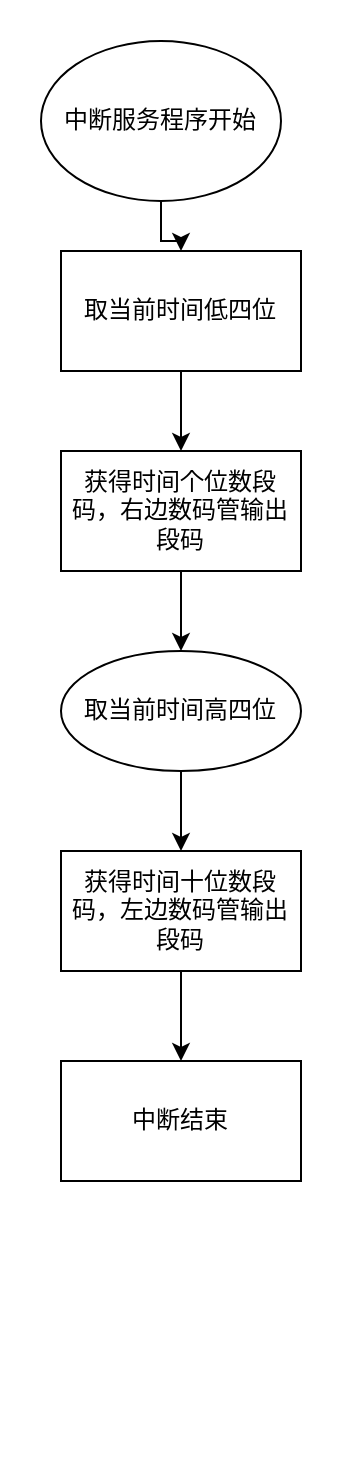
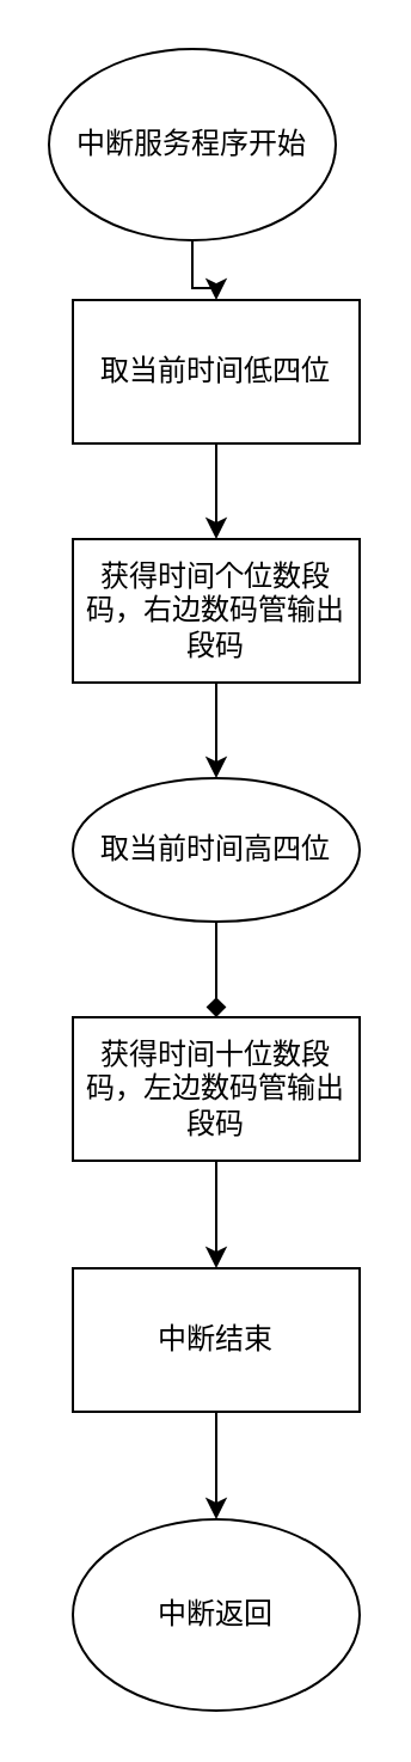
  <mxCell id="0" />
  <mxCell id="1" parent="0" />
  <mxCell id="2" value="" style="edgeStyle=orthogonalEdgeStyle;rounded=0;orthogonalLoop=1;jettySize=auto;html=1;" edge="1" parent="1" source="3" target="5"><mxGeometry relative="1" as="geometry" /></mxCell>
  <mxCell id="3" value="中断服务程序开始" style="ellipse;whiteSpace=wrap;html=1;" vertex="1" parent="1"><mxGeometry x="20" y="20" width="120" height="80" as="geometry" /></mxCell>
  <mxCell id="4" value="" style="edgeStyle=orthogonalEdgeStyle;rounded=0;orthogonalLoop=1;jettySize=auto;html=1;" edge="1" parent="1" source="5" target="7"><mxGeometry relative="1" as="geometry" /></mxCell>
  <mxCell id="5" value="取当前时间低四位" style="rounded=0;whiteSpace=wrap;html=1;" vertex="1" parent="1"><mxGeometry x="30" y="125" width="120" height="60" as="geometry" /></mxCell>
  <mxCell id="6" value="" style="edgeStyle=orthogonalEdgeStyle;rounded=0;orthogonalLoop=1;jettySize=auto;html=1;" edge="1" parent="1" source="7" target="9"><mxGeometry relative="1" as="geometry" /></mxCell>
  <mxCell id="7" value="获得时间个位数段码，右边数码管输出段码" style="rounded=0;whiteSpace=wrap;html=1;" vertex="1" parent="1"><mxGeometry x="30" y="225" width="120" height="60" as="geometry" /></mxCell>
- <mxCell id="8" value="" style="edgeStyle=orthogonalEdgeStyle;rounded=0;orthogonalLoop=1;jettySize=auto;html=1;" edge="1" parent="1" source="9" target="11"><mxGeometry relative="1" as="geometry" /></mxCell>
+ <mxCell id="8" value="" style="edgeStyle=orthogonalEdgeStyle;rounded=0;orthogonalLoop=1;jettySize=auto;html=1;endArrow=diamond;" edge="1" parent="1" source="9" target="11"><mxGeometry relative="1" as="geometry" /></mxCell>
  <mxCell id="9" value="取当前时间高四位" style="ellipse;whiteSpace=wrap;html=1;" vertex="1" parent="1"><mxGeometry x="30" y="325" width="120" height="60" as="geometry" /></mxCell>
  <mxCell id="10" value="" style="edgeStyle=orthogonalEdgeStyle;rounded=0;orthogonalLoop=1;jettySize=auto;html=1;" edge="1" parent="1" source="11" target="13"><mxGeometry relative="1" as="geometry" /></mxCell>
  <mxCell id="11" value="&lt;span style=&quot;&quot;&gt;获得时间十位数段码，左边数码管输出段码&lt;/span&gt;" style="rounded=0;whiteSpace=wrap;html=1;" vertex="1" parent="1"><mxGeometry x="30" y="425" width="120" height="60" as="geometry" /></mxCell>
+ <mxCell id="12" value="" style="edgeStyle=orthogonalEdgeStyle;rounded=0;orthogonalLoop=1;jettySize=auto;html=1;" edge="1" parent="1" source="13" target="14"><mxGeometry relative="1" as="geometry" /></mxCell>
  <mxCell id="13" value="中断结束" style="rounded=0;whiteSpace=wrap;html=1;" vertex="1" parent="1"><mxGeometry x="30" y="530" width="120" height="60" as="geometry" /></mxCell>
+ <mxCell id="14" value="中断返回" style="ellipse;whiteSpace=wrap;html=1;" vertex="1" parent="1"><mxGeometry x="30" y="635" width="120" height="80" as="geometry" /></mxCell>
